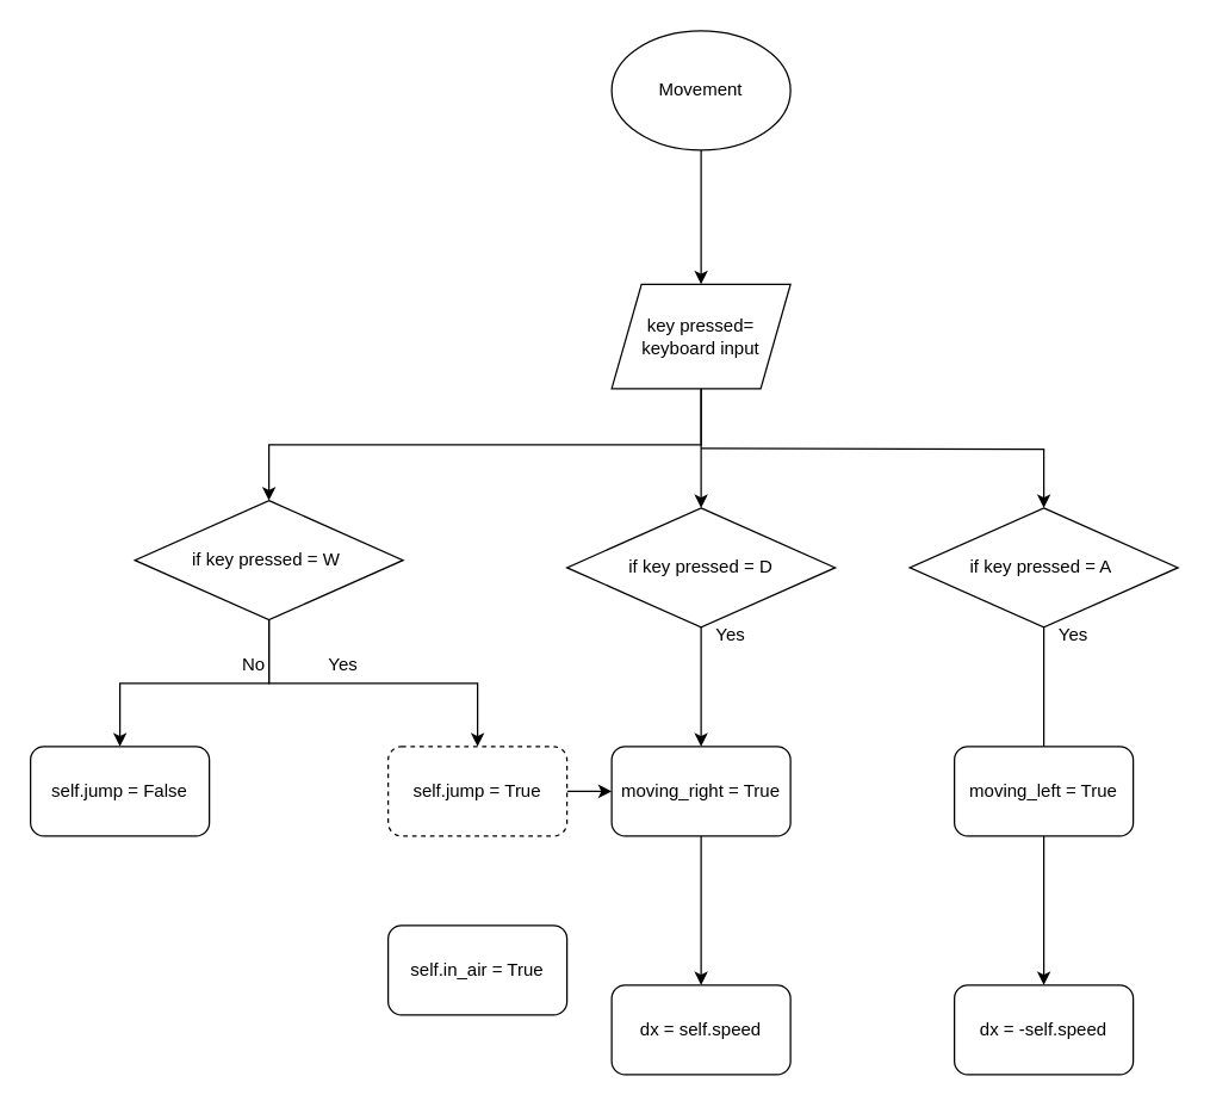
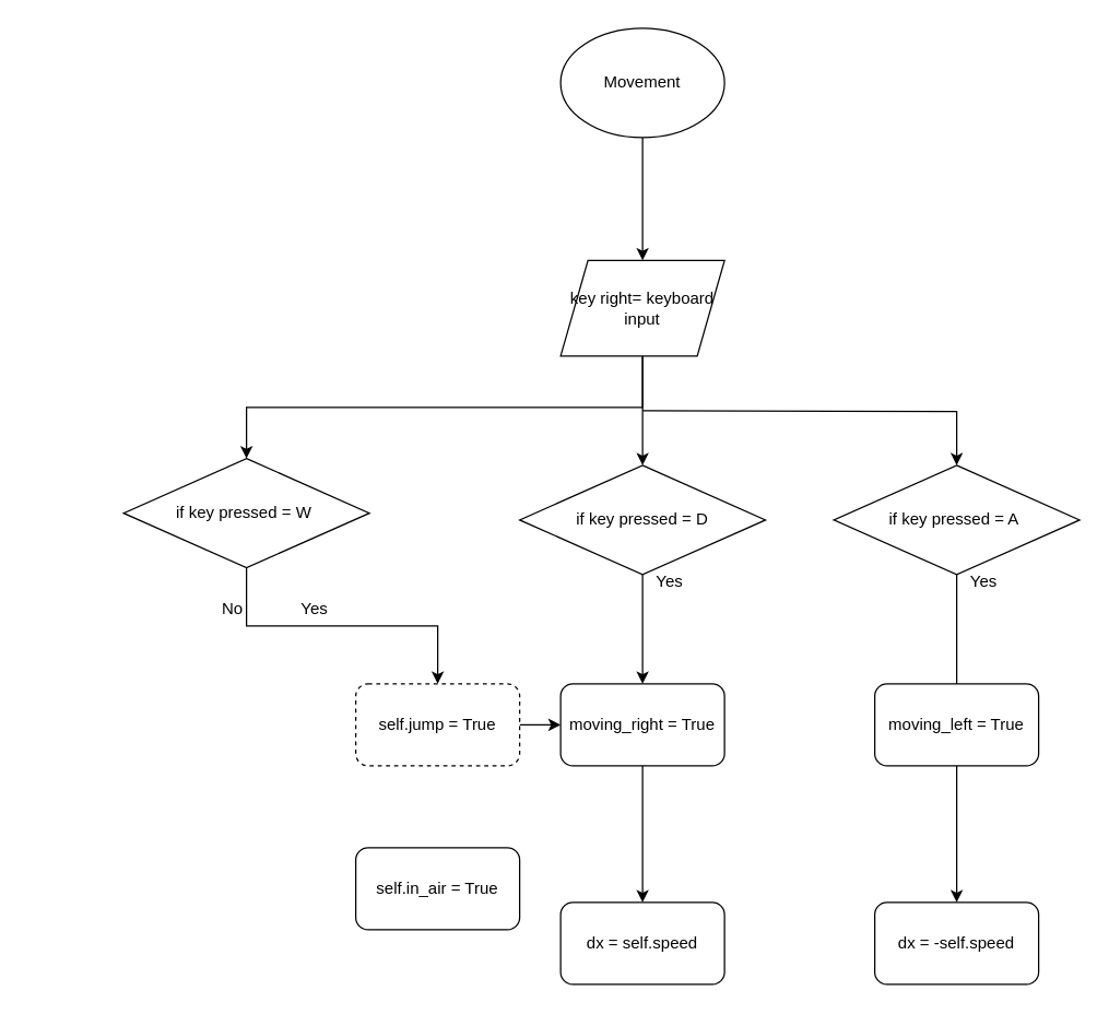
  <mxCell id="0" />
  <mxCell id="1" parent="0" />
  <mxCell id="2" value="" style="edgeStyle=orthogonalEdgeStyle;rounded=0;orthogonalLoop=1;jettySize=auto;html=1;" edge="1" parent="1" source="3"><mxGeometry relative="1" as="geometry"><mxPoint x="470" y="190" as="targetPoint" /></mxGeometry></mxCell>
  <mxCell id="3" value="Movement" style="ellipse;whiteSpace=wrap;html=1;" parent="1" vertex="1"><mxGeometry x="410" y="20" width="120" height="80" as="geometry" /></mxCell>
  <mxCell id="4" value="" style="edgeStyle=orthogonalEdgeStyle;rounded=0;orthogonalLoop=1;jettySize=auto;html=1;" edge="1" parent="1" target="9"><mxGeometry relative="1" as="geometry"><mxPoint x="470" y="300" as="sourcePoint" /></mxGeometry></mxCell>
  <mxCell id="5" style="edgeStyle=orthogonalEdgeStyle;rounded=0;orthogonalLoop=1;jettySize=auto;html=1;exitX=0.5;exitY=1;exitDx=0;exitDy=0;" edge="1" parent="1" source="7" target="16"><mxGeometry relative="1" as="geometry" /></mxCell>
  <mxCell id="6" style="edgeStyle=orthogonalEdgeStyle;rounded=0;orthogonalLoop=1;jettySize=auto;html=1;exitX=0.5;exitY=1;exitDx=0;exitDy=0;" edge="1" parent="1" source="7" target="24"><mxGeometry relative="1" as="geometry" /></mxCell>
- <mxCell id="7" value="key pressed= keyboard input" style="shape=parallelogram;perimeter=parallelogramPerimeter;whiteSpace=wrap;html=1;fixedSize=1;" vertex="1" parent="1"><mxGeometry x="410" y="190" width="120" height="70" as="geometry" /></mxCell>
+ <mxCell id="7" value="key right= keyboard input" style="shape=parallelogram;perimeter=parallelogramPerimeter;whiteSpace=wrap;html=1;fixedSize=1;" vertex="1" parent="1"><mxGeometry x="410" y="190" width="120" height="70" as="geometry" /></mxCell>
  <mxCell id="8" value="" style="edgeStyle=orthogonalEdgeStyle;rounded=0;orthogonalLoop=1;jettySize=auto;html=1;endArrow=none;" edge="1" parent="1" source="9" target="11"><mxGeometry relative="1" as="geometry" /></mxCell>
  <mxCell id="9" value="if key pressed = A&amp;nbsp;" style="rhombus;whiteSpace=wrap;html=1;" vertex="1" parent="1"><mxGeometry x="610" y="340" width="180" height="80" as="geometry" /></mxCell>
  <mxCell id="10" value="" style="edgeStyle=orthogonalEdgeStyle;rounded=0;orthogonalLoop=1;jettySize=auto;html=1;" edge="1" parent="1" source="11" target="12"><mxGeometry relative="1" as="geometry" /></mxCell>
  <mxCell id="11" value="moving_left = True" style="rounded=1;whiteSpace=wrap;html=1;" vertex="1" parent="1"><mxGeometry x="640" y="500" width="120" height="60" as="geometry" /></mxCell>
  <mxCell id="12" value="dx = -self.speed" style="whiteSpace=wrap;html=1;rounded=1;" vertex="1" parent="1"><mxGeometry x="640" y="660" width="120" height="60" as="geometry" /></mxCell>
  <mxCell id="13" value="Yes" style="text;html=1;align=center;verticalAlign=middle;whiteSpace=wrap;rounded=0;" vertex="1" parent="1"><mxGeometry x="690" y="410" width="60" height="30" as="geometry" /></mxCell>
  <mxCell id="14" value="" style="edgeStyle=orthogonalEdgeStyle;rounded=0;orthogonalLoop=1;jettySize=auto;html=1;" edge="1" parent="1" source="16" target="18"><mxGeometry relative="1" as="geometry" /></mxCell>
- <mxCell id="15" style="edgeStyle=orthogonalEdgeStyle;rounded=0;orthogonalLoop=1;jettySize=auto;html=1;exitX=0.5;exitY=1;exitDx=0;exitDy=0;entryX=0.5;entryY=0;entryDx=0;entryDy=0;" edge="1" parent="1" source="16" target="20"><mxGeometry relative="1" as="geometry" /></mxCell>
  <mxCell id="16" value="if key pressed = W&amp;nbsp;" style="rhombus;whiteSpace=wrap;html=1;" vertex="1" parent="1"><mxGeometry x="90" y="335" width="180" height="80" as="geometry" /></mxCell>
  <mxCell id="17" value="" style="edgeStyle=orthogonalEdgeStyle;rounded=0;orthogonalLoop=1;jettySize=auto;html=1;" edge="1" parent="1" source="18" target="26"><mxGeometry relative="1" as="geometry" /></mxCell>
  <mxCell id="18" value="self.jump = True" style="rounded=1;whiteSpace=wrap;html=1;dashed=1;" vertex="1" parent="1"><mxGeometry x="260" y="500" width="120" height="60" as="geometry" /></mxCell>
  <mxCell id="19" value="self.in_air = True" style="whiteSpace=wrap;html=1;rounded=1;" vertex="1" parent="1"><mxGeometry x="260" y="620" width="120" height="60" as="geometry" /></mxCell>
- <mxCell id="20" value="self.jump = False" style="rounded=1;whiteSpace=wrap;html=1;" vertex="1" parent="1"><mxGeometry x="20" y="500" width="120" height="60" as="geometry" /></mxCell>
  <mxCell id="21" value="Yes" style="text;html=1;align=center;verticalAlign=middle;whiteSpace=wrap;rounded=0;" vertex="1" parent="1"><mxGeometry x="200" y="430" width="60" height="30" as="geometry" /></mxCell>
  <mxCell id="22" value="No" style="text;html=1;align=center;verticalAlign=middle;whiteSpace=wrap;rounded=0;" vertex="1" parent="1"><mxGeometry x="140" y="430" width="60" height="30" as="geometry" /></mxCell>
  <mxCell id="23" value="" style="edgeStyle=orthogonalEdgeStyle;rounded=0;orthogonalLoop=1;jettySize=auto;html=1;" edge="1" parent="1" source="24" target="26"><mxGeometry relative="1" as="geometry" /></mxCell>
  <mxCell id="24" value="if key pressed = D" style="rhombus;whiteSpace=wrap;html=1;" vertex="1" parent="1"><mxGeometry x="380" y="340" width="180" height="80" as="geometry" /></mxCell>
  <mxCell id="25" value="" style="edgeStyle=orthogonalEdgeStyle;rounded=0;orthogonalLoop=1;jettySize=auto;html=1;" edge="1" parent="1" source="26" target="27"><mxGeometry relative="1" as="geometry" /></mxCell>
  <mxCell id="26" value="moving_right = True" style="rounded=1;whiteSpace=wrap;html=1;" vertex="1" parent="1"><mxGeometry x="410" y="500" width="120" height="60" as="geometry" /></mxCell>
  <mxCell id="27" value="dx = self.speed" style="rounded=1;whiteSpace=wrap;html=1;" vertex="1" parent="1"><mxGeometry x="410" y="660" width="120" height="60" as="geometry" /></mxCell>
  <mxCell id="28" value="Yes" style="text;html=1;align=center;verticalAlign=middle;whiteSpace=wrap;rounded=0;" vertex="1" parent="1"><mxGeometry x="460" y="410" width="60" height="30" as="geometry" /></mxCell>
